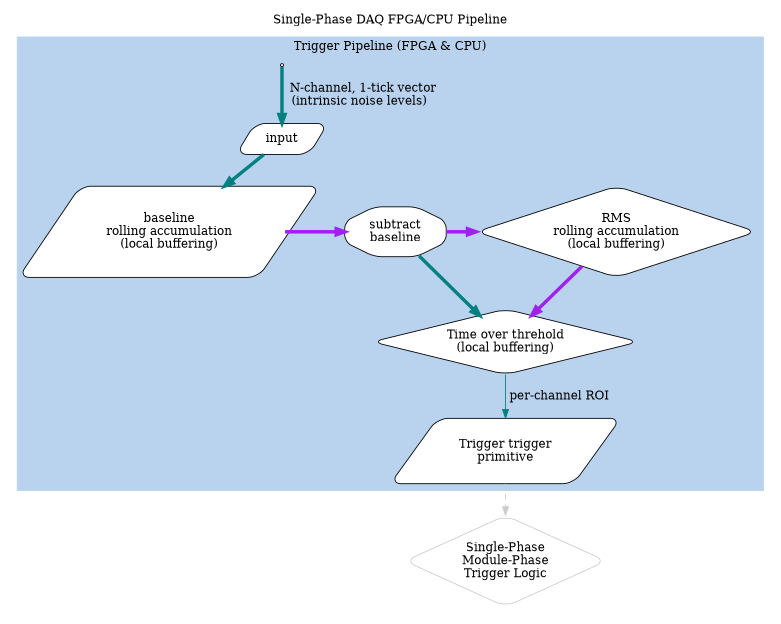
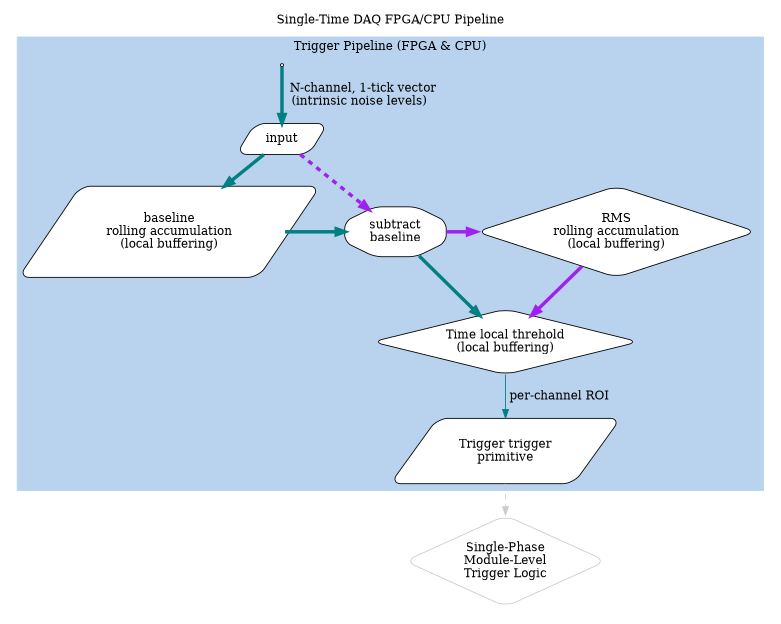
  digraph {
    splines=line
    style=filled
    node [color=black fillcolor=white shape=parallelogram style="rounded,filled"]
    edge [color=purple penwidth=4 style=solid]
    n1 [label="baseline\nrolling accumulation\n(local buffering)"]
    n2 [label="subtract\nbaseline" shape=octagon]
    n3 [label="RMS\nrolling accumulation\n(local buffering)" shape=diamond]
    entry [shape=point]
    n5 [label=input]
-   n6 [label="Time over threhold\n(local buffering)" shape=diamond]
+   n6 [label="Time local threhold\n(local buffering)" shape=diamond]
    n7 [label="Trigger trigger\nprimitive"]
-   n8 [color=gray80 label="Single-Phase\nModule-Phase\nTrigger Logic" shape=diamond]
+   n8 [color=gray80 label="Single-Phase\nModule-Level\nTrigger Logic" shape=diamond]
    subgraph cluster_1 {
      color=white
-     label="Single-Phase DAQ FPGA/CPU Pipeline"
+     label="Single-Time DAQ FPGA/CPU Pipeline"
      n8
      subgraph cluster_2 {
        color=slategray2
        label="Trigger Pipeline (FPGA & CPU)"
        entry
        n5
        n6
        n7
        subgraph sub_3 {
          color=slategray2
          label="Trigger Pipeline (FPGA & CPU)"
          rank=same
          n1
          n2
          n3
        }
      }
    }
-   n1 -> n2
+   n1 -> n2 [color=teal]
    n2 -> n3
    n2 -> n6 [color=teal style=bold]
    n3 -> n6
    entry -> n5 [color=teal label="  N-channel, 1-tick vector\n(intrinsic noise levels)"]
    n5 -> n1 [color=teal style=bold]
+   n5 -> n2 [style=dashed]
    n6 -> n7 [color=teal label=" per-channel ROI" penwidth=1 style=bold]
    n7 -> n8 [color=gray80 penwidth=1 style=dashed]
  }
